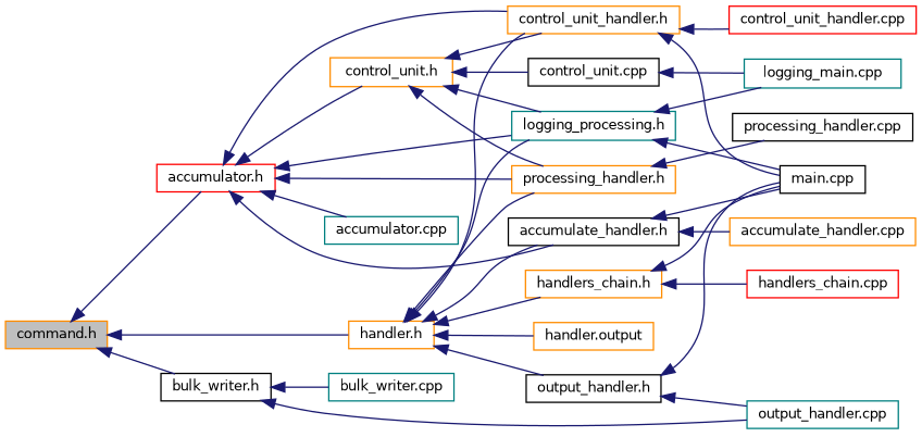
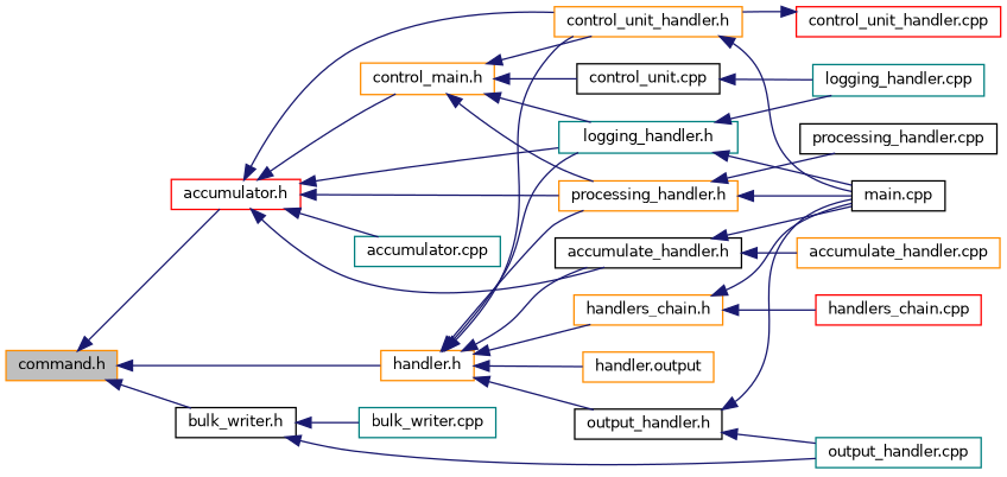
  digraph {
    rankdir=LR
    node [color=darkorange fillcolor=white fontname=Helvetica fontsize=10 shape=record style=filled]
    edge [color=midnightblue dir=back fontname=Helvetica fontsize=10 labelfontname=Helvetica labelfontsize=10 style=solid]
    n1 [fillcolor=grey75 fontcolor=black height=0.2 label="command.h" width=0.4]
    n2 [color=red height=0.2 label="accumulator.h" width=0.4]
    n3 [height=0.2 label="handler.h" width=0.4]
    n4 [color=black height=0.2 label="bulk_writer.h" width=0.4]
    n5 [color=black height=0.2 label="accumulate_handler.h" width=0.4]
    n6 [color=teal height=0.2 label="accumulator.cpp" width=0.4]
-   n7 [height=0.2 label="control_unit.h" width=0.4]
+   n7 [height=0.2 label="control_main.h" width=0.4]
    n8 [height=0.2 label="control_unit_handler.h" width=0.4]
-   n9 [color=teal height=0.2 label="logging_processing.h" width=0.4]
+   n9 [color=teal height=0.2 label="logging_handler.h" width=0.4]
    n10 [height=0.2 label="processing_handler.h" width=0.4]
    n11 [color=black height=0.2 label="output_handler.h" width=0.4]
    n12 [height=0.2 label="handler.output" width=0.4]
    n13 [height=0.2 label="handlers_chain.h" width=0.4]
    n14 [color=teal height=0.2 label="output_handler.cpp" width=0.4]
    n15 [color=teal height=0.2 label="bulk_writer.cpp" width=0.4]
    n16 [height=0.2 label="accumulate_handler.cpp" width=0.4]
    n17 [color=black height=0.2 label="main.cpp" width=0.4]
    n18 [color=black height=0.2 label="control_unit.cpp" width=0.4]
    n19 [color=red height=0.2 label="control_unit_handler.cpp" width=0.4]
-   n20 [color=teal height=0.2 label="logging_main.cpp" width=0.4]
+   n20 [color=teal height=0.2 label="logging_handler.cpp" width=0.4]
    n21 [color=black height=0.2 label="processing_handler.cpp" width=0.4]
    n22 [color=red height=0.2 label="handlers_chain.cpp" width=0.4]
    n1 -> n2
    n1 -> n3
    n1 -> n4
    n2 -> n5
    n2 -> n6
    n2 -> n7
    n2 -> n8
    n2 -> n9
    n2 -> n10
    n3 -> n5
    n3 -> n8
    n3 -> n9
    n3 -> n10
    n3 -> n11
    n3 -> n12
    n3 -> n13
    n4 -> n14
    n4 -> n15
    n5 -> n16
    n5 -> n17
    n7 -> n8
    n7 -> n9
    n7 -> n10
    n7 -> n18
    n8 -> n17
-   n8 -> n19
+   n19 -> n8
    n9 -> n17
    n9 -> n20
+   n10 -> n17
    n10 -> n21
    n11 -> n14
    n11 -> n17
    n13 -> n17
    n13 -> n22
    n18 -> n20
  }
